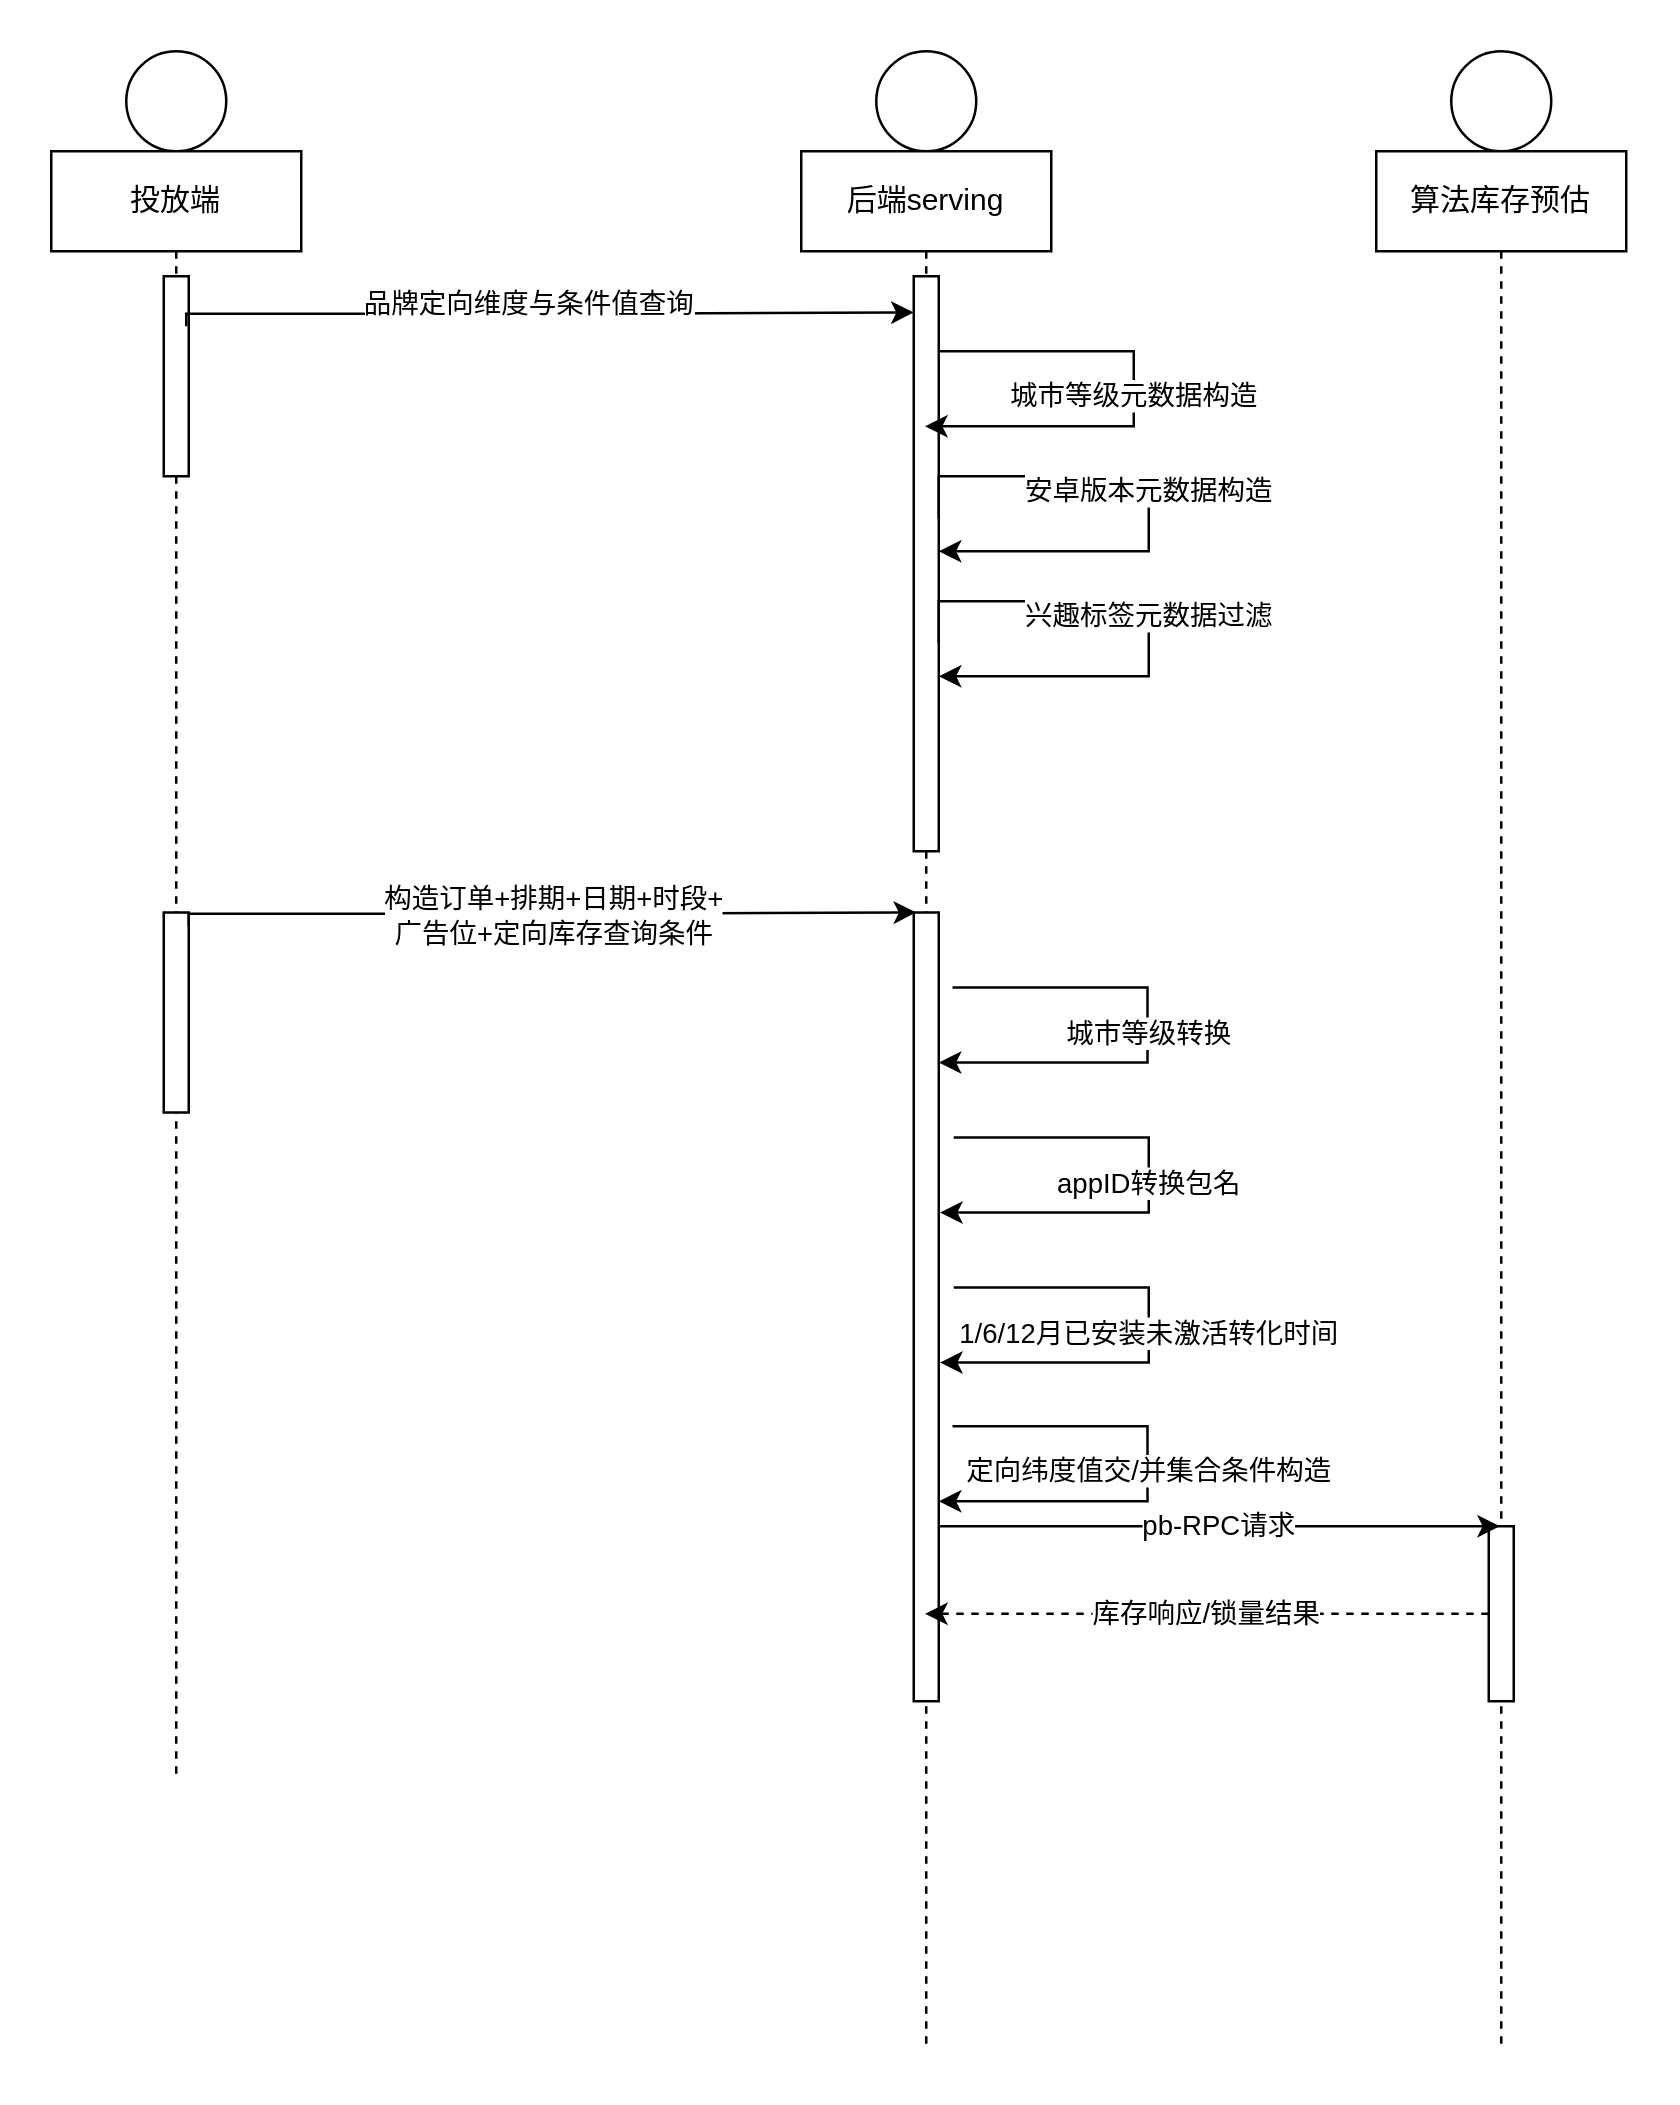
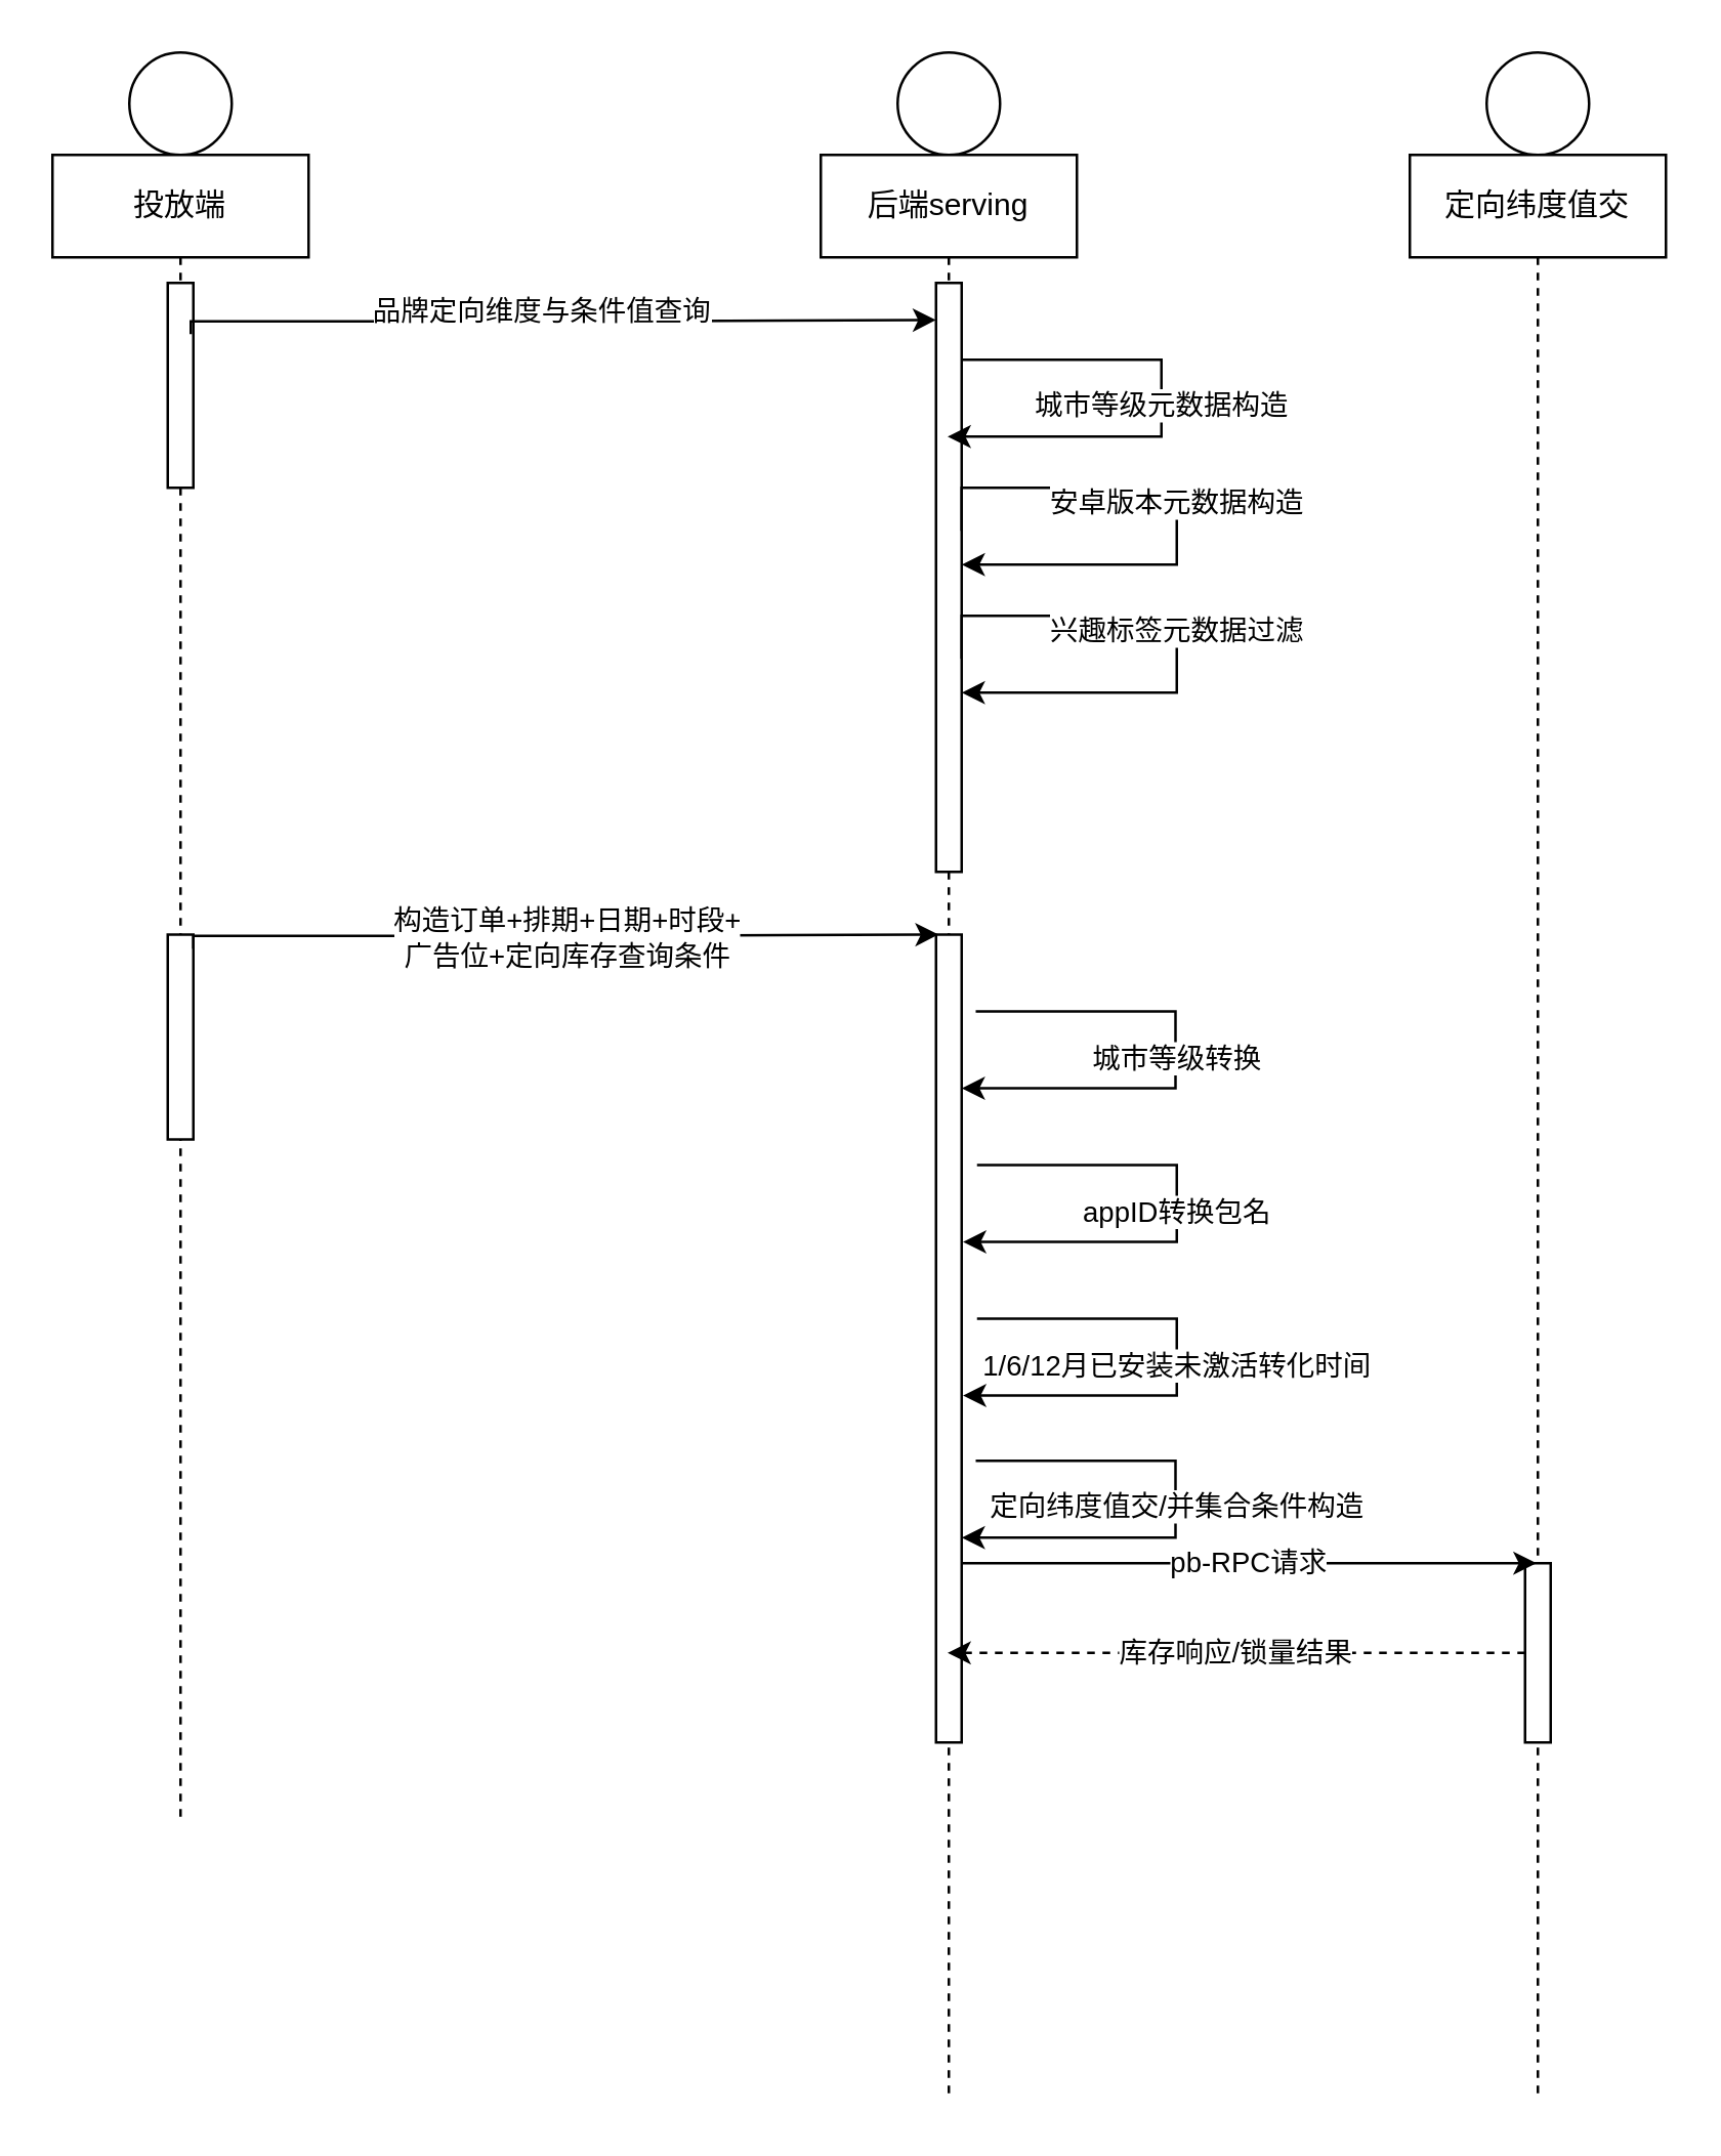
  <mxCell id="0" />
  <mxCell id="1" parent="0" />
  <mxCell id="2" value="" style="shape=umlLifeline;participant=umlEntity;perimeter=lifelinePerimeter;whiteSpace=wrap;html=1;container=1;collapsible=0;recursiveResize=0;verticalAlign=top;spacingTop=36;outlineConnect=0;" parent="1" vertex="1"><mxGeometry x="350" y="20" width="40" height="40" as="geometry" /></mxCell>
  <mxCell id="3" value="后端serving" style="shape=umlLifeline;perimeter=lifelinePerimeter;whiteSpace=wrap;html=1;container=1;collapsible=0;recursiveResize=0;outlineConnect=0;" parent="1" vertex="1"><mxGeometry x="320" y="60" width="100" height="760" as="geometry" /></mxCell>
  <mxCell id="4" value="" style="html=1;points=[];perimeter=orthogonalPerimeter;" parent="3" vertex="1"><mxGeometry x="45" y="50" width="10" height="230" as="geometry" /></mxCell>
  <mxCell id="5" value="城市等级元数据构造" style="edgeStyle=orthogonalEdgeStyle;rounded=0;orthogonalLoop=1;jettySize=auto;html=1;" parent="3" source="4" target="3" edge="1"><mxGeometry relative="1" as="geometry"><mxPoint x="210" y="270" as="targetPoint" /><Array as="points"><mxPoint x="133" y="80" /><mxPoint x="133" y="110" /></Array></mxGeometry></mxCell>
  <mxCell id="6" value="" style="shape=umlLifeline;participant=umlEntity;perimeter=lifelinePerimeter;whiteSpace=wrap;html=1;container=1;collapsible=0;recursiveResize=0;verticalAlign=top;spacingTop=36;outlineConnect=0;" parent="1" vertex="1"><mxGeometry x="50" y="20" width="40" height="40" as="geometry" /></mxCell>
  <mxCell id="7" value="投放端" style="shape=umlLifeline;perimeter=lifelinePerimeter;whiteSpace=wrap;html=1;container=1;collapsible=0;recursiveResize=0;outlineConnect=0;" parent="1" vertex="1"><mxGeometry x="20" y="60" width="100" height="650" as="geometry" /></mxCell>
  <mxCell id="8" value="" style="html=1;points=[];perimeter=orthogonalPerimeter;" parent="7" vertex="1"><mxGeometry x="45" y="50" width="10" height="80" as="geometry" /></mxCell>
  <mxCell id="9" style="edgeStyle=orthogonalEdgeStyle;rounded=0;orthogonalLoop=1;jettySize=auto;html=1;entryX=0.1;entryY=0.05;entryDx=0;entryDy=0;entryPerimeter=0;" parent="1" edge="1"><mxGeometry relative="1" as="geometry"><Array as="points"><mxPoint x="74" y="125" /><mxPoint x="239" y="125" /></Array><mxPoint x="74" y="130" as="sourcePoint" /><mxPoint x="365" y="124.5" as="targetPoint" /></mxGeometry></mxCell>
  <mxCell id="10" value="品牌定向维度与条件值查询" style="edgeLabel;html=1;align=center;verticalAlign=middle;resizable=0;points=[];" parent="9" vertex="1" connectable="0"><mxGeometry x="-0.422" y="-1" relative="1" as="geometry"><mxPoint x="55" y="-6" as="offset" /></mxGeometry></mxCell>
  <mxCell id="11" value="" style="shape=umlLifeline;participant=umlEntity;perimeter=lifelinePerimeter;whiteSpace=wrap;html=1;container=1;collapsible=0;recursiveResize=0;verticalAlign=top;spacingTop=36;outlineConnect=0;" parent="1" vertex="1"><mxGeometry x="580" y="20" width="40" height="40" as="geometry" /></mxCell>
- <mxCell id="12" value="算法库存预估" style="shape=umlLifeline;perimeter=lifelinePerimeter;whiteSpace=wrap;html=1;container=1;collapsible=0;recursiveResize=0;outlineConnect=0;" parent="1" vertex="1"><mxGeometry x="550" y="60" width="100" height="760" as="geometry" /></mxCell>
+ <mxCell id="12" value="定向纬度值交" style="shape=umlLifeline;perimeter=lifelinePerimeter;whiteSpace=wrap;html=1;container=1;collapsible=0;recursiveResize=0;outlineConnect=0;" parent="1" vertex="1"><mxGeometry x="550" y="60" width="100" height="760" as="geometry" /></mxCell>
  <mxCell id="13" value="" style="html=1;points=[];perimeter=orthogonalPerimeter;" parent="12" vertex="1"><mxGeometry x="45" y="550" width="10" height="70" as="geometry" /></mxCell>
  <mxCell id="14" value="pb-RPC请求" style="edgeStyle=orthogonalEdgeStyle;rounded=0;orthogonalLoop=1;jettySize=auto;html=1;" parent="1" source="15" target="12" edge="1"><mxGeometry relative="1" as="geometry"><Array as="points"><mxPoint x="420" y="610" /><mxPoint x="420" y="610" /></Array></mxGeometry></mxCell>
  <mxCell id="15" value="" style="html=1;points=[];perimeter=orthogonalPerimeter;" parent="1" vertex="1"><mxGeometry x="365" y="364.5" width="10" height="315.5" as="geometry" /></mxCell>
  <mxCell id="16" value="城市等级转换" style="edgeStyle=orthogonalEdgeStyle;rounded=0;orthogonalLoop=1;jettySize=auto;html=1;" parent="1" edge="1"><mxGeometry relative="1" as="geometry"><mxPoint x="375" y="424.5" as="targetPoint" /><mxPoint x="380.5" y="394.5" as="sourcePoint" /><Array as="points"><mxPoint x="458.5" y="394.5" /><mxPoint x="458.5" y="424.5" /></Array></mxGeometry></mxCell>
  <mxCell id="17" value="1/6/12月已安装未激活转化时间" style="edgeStyle=orthogonalEdgeStyle;rounded=0;orthogonalLoop=1;jettySize=auto;html=1;" parent="1" edge="1"><mxGeometry relative="1" as="geometry"><mxPoint x="375.5" y="544.5" as="targetPoint" /><mxPoint x="381" y="514.5" as="sourcePoint" /><Array as="points"><mxPoint x="459" y="514.5" /><mxPoint x="459" y="544.5" /></Array></mxGeometry></mxCell>
  <mxCell id="18" value="appID转换包名" style="edgeStyle=orthogonalEdgeStyle;rounded=0;orthogonalLoop=1;jettySize=auto;html=1;" parent="1" edge="1"><mxGeometry relative="1" as="geometry"><mxPoint x="375.5" y="484.5" as="targetPoint" /><mxPoint x="381" y="454.5" as="sourcePoint" /><Array as="points"><mxPoint x="459" y="454.5" /><mxPoint x="459" y="484.5" /></Array></mxGeometry></mxCell>
  <mxCell id="19" value="" style="html=1;points=[];perimeter=orthogonalPerimeter;" parent="1" vertex="1"><mxGeometry x="65" y="364.5" width="10" height="80" as="geometry" /></mxCell>
  <mxCell id="20" style="edgeStyle=orthogonalEdgeStyle;rounded=0;orthogonalLoop=1;jettySize=auto;html=1;entryX=0.1;entryY=0.05;entryDx=0;entryDy=0;entryPerimeter=0;" parent="1" edge="1"><mxGeometry relative="1" as="geometry"><Array as="points"><mxPoint x="75" y="365" /><mxPoint x="240" y="365" /></Array><mxPoint x="75" y="370" as="sourcePoint" /><mxPoint x="366" y="364.5" as="targetPoint" /></mxGeometry></mxCell>
  <mxCell id="21" value="构造订单+排期+日期+时段+&lt;br&gt;广告位+定向库存查询条件" style="edgeLabel;html=1;align=center;verticalAlign=middle;resizable=0;points=[];" parent="20" vertex="1" connectable="0"><mxGeometry x="-0.422" y="-1" relative="1" as="geometry"><mxPoint x="64" y="-1" as="offset" /></mxGeometry></mxCell>
  <mxCell id="22" value="安卓版本元数据构造" style="edgeStyle=orthogonalEdgeStyle;rounded=0;orthogonalLoop=1;jettySize=auto;html=1;exitX=1;exitY=0.421;exitDx=0;exitDy=0;exitPerimeter=0;" parent="1" source="4" edge="1"><mxGeometry relative="1" as="geometry"><mxPoint x="375" y="220" as="targetPoint" /><mxPoint x="381" y="190" as="sourcePoint" /><Array as="points"><mxPoint x="459" y="190" /><mxPoint x="459" y="220" /></Array></mxGeometry></mxCell>
  <mxCell id="23" value="兴趣标签元数据过滤" style="edgeStyle=orthogonalEdgeStyle;rounded=0;orthogonalLoop=1;jettySize=auto;html=1;exitX=1;exitY=0.421;exitDx=0;exitDy=0;exitPerimeter=0;" parent="1" edge="1"><mxGeometry relative="1" as="geometry"><mxPoint x="375" y="270" as="targetPoint" /><mxPoint x="375" y="256.83" as="sourcePoint" /><Array as="points"><mxPoint x="459" y="240" /><mxPoint x="459" y="270" /></Array></mxGeometry></mxCell>
  <mxCell id="24" value="定向纬度值交/并集合条件构造" style="edgeStyle=orthogonalEdgeStyle;rounded=0;orthogonalLoop=1;jettySize=auto;html=1;" parent="1" edge="1"><mxGeometry relative="1" as="geometry"><mxPoint x="375" y="600" as="targetPoint" /><mxPoint x="380.5" y="570" as="sourcePoint" /><Array as="points"><mxPoint x="458.5" y="570" /><mxPoint x="458.5" y="600" /></Array></mxGeometry></mxCell>
  <mxCell id="25" value="库存响应/锁量结果" style="edgeStyle=orthogonalEdgeStyle;rounded=0;orthogonalLoop=1;jettySize=auto;html=1;dashed=1;" parent="1" source="13" target="3" edge="1"><mxGeometry relative="1" as="geometry"><Array as="points"><mxPoint x="440" y="645" /><mxPoint x="440" y="645" /></Array></mxGeometry></mxCell>
